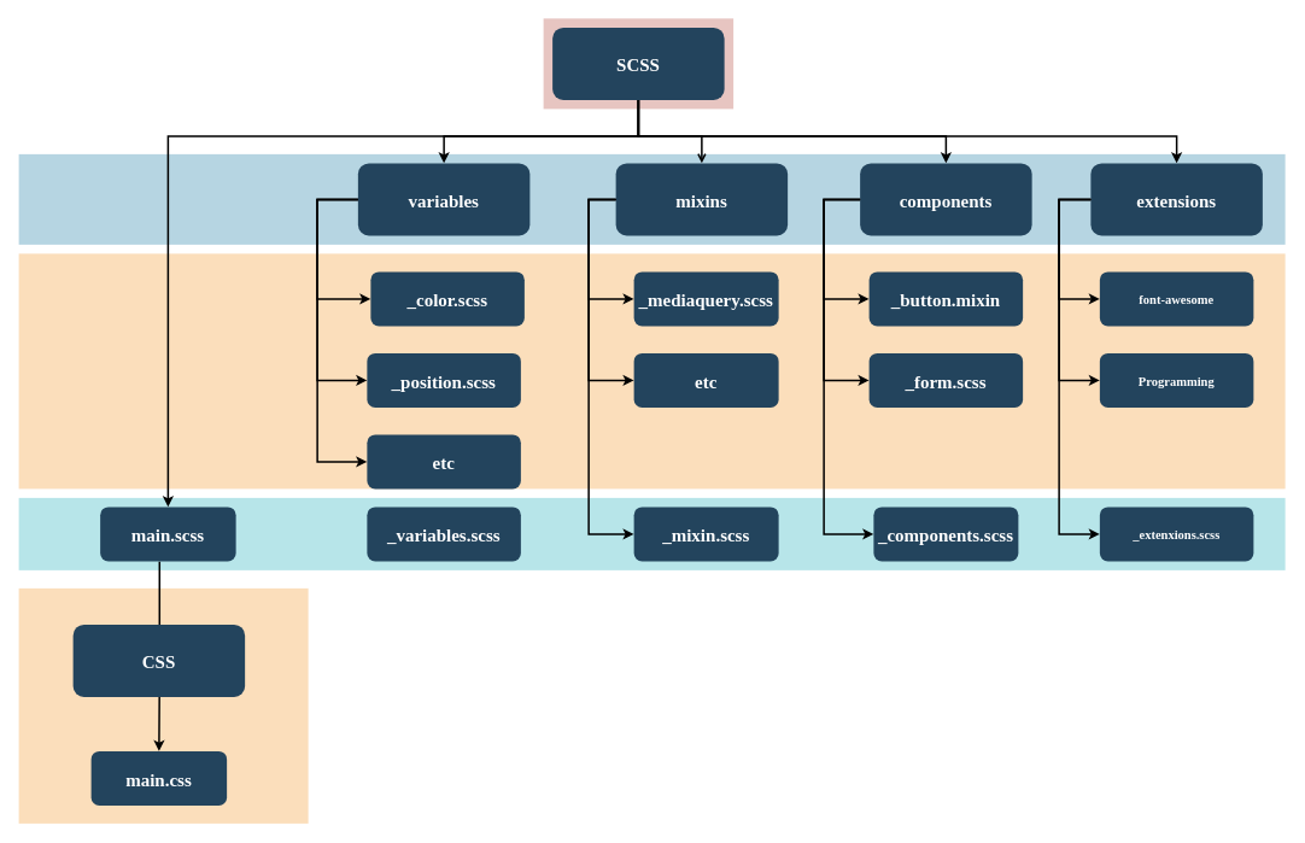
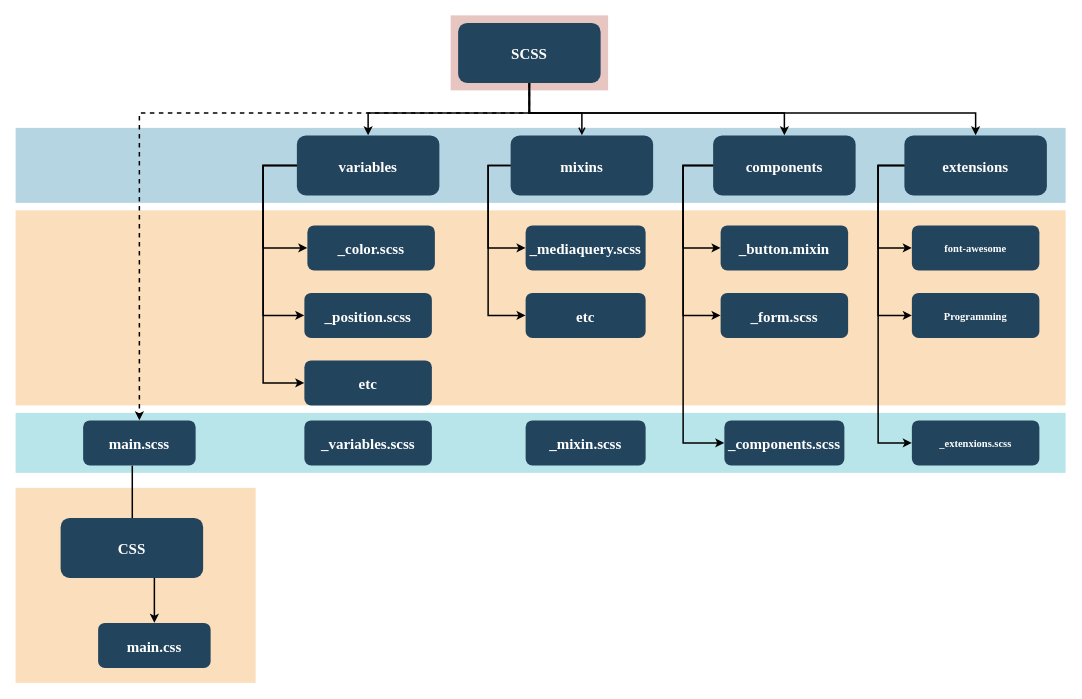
  <mxCell id="0" />
  <mxCell id="1" parent="0" />
  <mxCell id="2" value="" style="fillColor=#AE4132;strokeColor=none;opacity=30;" vertex="1" parent="1"><mxGeometry x="600" y="20" width="210" height="100.0" as="geometry" /></mxCell>
  <mxCell id="3" value="" style="fillColor=#10739E;strokeColor=none;opacity=30;" vertex="1" parent="1"><mxGeometry x="20" y="170" width="1400" height="100" as="geometry" /></mxCell>
  <mxCell id="4" value="" style="fillColor=#F2931E;strokeColor=none;opacity=30;" vertex="1" parent="1"><mxGeometry x="20" y="280" width="1400" height="260" as="geometry" /></mxCell>
  <mxCell id="5" value="" style="fillColor=#12AAB5;strokeColor=none;opacity=30;" vertex="1" parent="1"><mxGeometry x="20" y="550" width="1400" height="80" as="geometry" /></mxCell>
  <mxCell id="6" value="SCSS" style="rounded=1;fillColor=#23445D;gradientColor=none;strokeColor=none;fontColor=#FFFFFF;fontStyle=1;fontFamily=Tahoma;fontSize=20;" vertex="1" parent="1"><mxGeometry x="610" y="30" width="190" height="80" as="geometry" /></mxCell>
  <mxCell id="7" value="" style="edgeStyle=elbowEdgeStyle;elbow=vertical;strokeWidth=2;rounded=0" edge="1" parent="1" source="6" target="28"><mxGeometry x="320" y="60.0" width="100" height="100" as="geometry"><mxPoint x="260" y="160" as="sourcePoint" /><mxPoint x="360" y="60" as="targetPoint" /><Array as="points"><mxPoint x="960" y="150" /></Array></mxGeometry></mxCell>
  <mxCell id="8" value="" style="edgeStyle=elbowEdgeStyle;elbow=vertical;strokeWidth=2;rounded=0;entryX=0.5;entryY=0;entryDx=0;entryDy=0;exitX=0.5;exitY=1;exitDx=0;exitDy=0;endArrow=open;" edge="1" parent="1" source="6" target="12"><mxGeometry x="330" y="70.0" width="100" height="100" as="geometry"><mxPoint x="785" y="120" as="sourcePoint" /><mxPoint x="1390" y="190" as="targetPoint" /><Array as="points"><mxPoint x="740" y="150" /><mxPoint x="775" y="180" /></Array></mxGeometry></mxCell>
  <mxCell id="9" value="" style="edgeStyle=elbowEdgeStyle;elbow=vertical;strokeWidth=2;rounded=0" edge="1" parent="1" source="6" target="36"><mxGeometry x="-40" y="-20.0" width="100" height="100" as="geometry"><mxPoint x="-100" y="80" as="sourcePoint" /><mxPoint x="0" y="-20" as="targetPoint" /><Array as="points"><mxPoint x="590" y="150" /></Array></mxGeometry></mxCell>
  <mxCell id="10" value="" style="edgeStyle=elbowEdgeStyle;elbow=vertical;strokeWidth=2;rounded=0;exitX=0.5;exitY=1;exitDx=0;exitDy=0;entryX=0.5;entryY=0;entryDx=0;entryDy=0;" edge="1" parent="1" source="6" target="20"><mxGeometry x="-30" y="-10.0" width="100" height="100" as="geometry"><mxPoint x="775" y="270" as="sourcePoint" /><mxPoint x="975" y="310" as="targetPoint" /><Array as="points"><mxPoint x="860" y="150" /></Array></mxGeometry></mxCell>
  <mxCell id="11" value="" style="group" vertex="1" connectable="0" parent="1"><mxGeometry x="650" y="180" width="220.0" height="450" as="geometry" /></mxCell>
  <mxCell id="12" value="mixins" style="rounded=1;fillColor=#23445D;gradientColor=none;strokeColor=none;fontColor=#FFFFFF;fontStyle=1;fontFamily=Tahoma;fontSize=20;" vertex="1" parent="11"><mxGeometry x="30.0" width="190" height="80" as="geometry" /></mxCell>
  <mxCell id="13" value="_mixin.scss" style="rounded=1;fillColor=#23445D;gradientColor=none;strokeColor=none;fontColor=#FFFFFF;fontStyle=1;fontFamily=Tahoma;fontSize=20;" vertex="1" parent="11"><mxGeometry x="50" y="380" width="160" height="60" as="geometry" /></mxCell>
  <mxCell id="14" value="_mediaquery.scss" style="rounded=1;fillColor=#23445D;gradientColor=none;strokeColor=none;fontColor=#FFFFFF;fontStyle=1;fontFamily=Tahoma;fontSize=20;" vertex="1" parent="11"><mxGeometry x="50" y="120.0" width="160" height="60" as="geometry" /></mxCell>
  <mxCell id="15" value="etc" style="rounded=1;fillColor=#23445D;gradientColor=none;strokeColor=none;fontColor=#FFFFFF;fontStyle=1;fontFamily=Tahoma;fontSize=20;" vertex="1" parent="11"><mxGeometry x="50" y="210.0" width="160" height="60" as="geometry" /></mxCell>
- <mxCell id="16" value="" style="edgeStyle=elbowEdgeStyle;elbow=vertical;strokeWidth=2;rounded=0;exitX=0;exitY=0.5;exitDx=0;exitDy=0;entryX=0;entryY=0.5;entryDx=0;entryDy=0;" edge="1" parent="11" source="12" target="13"><mxGeometry x="-550" y="-200" width="100" height="100" as="geometry"><mxPoint x="-550" y="-100" as="sourcePoint" /><mxPoint x="-450" y="-200" as="targetPoint" /><Array as="points"><mxPoint y="320" /><mxPoint x="30" y="420" /><mxPoint x="5" y="150.0" /><mxPoint x="20" y="410" /></Array></mxGeometry></mxCell>
  <mxCell id="17" value="" style="edgeStyle=elbowEdgeStyle;elbow=horizontal;strokeWidth=2;rounded=0;exitX=0;exitY=0.5;exitDx=0;exitDy=0;entryX=0;entryY=0.5;entryDx=0;entryDy=0;" edge="1" parent="11" source="12" target="14"><mxGeometry x="-40" y="-20.0" width="100" height="100" as="geometry"><mxPoint x="-40" y="80.0" as="sourcePoint" /><mxPoint x="60" y="-20.0" as="targetPoint" /><Array as="points"><mxPoint y="120" /><mxPoint x="515" y="320" /><mxPoint x="520" y="340" /><mxPoint x="540" y="360" /></Array></mxGeometry></mxCell>
  <mxCell id="18" value="" style="edgeStyle=elbowEdgeStyle;elbow=horizontal;strokeWidth=2;rounded=0;entryX=0;entryY=0.5;entryDx=0;entryDy=0;exitX=0;exitY=0.5;exitDx=0;exitDy=0;" edge="1" parent="11" source="12" target="15"><mxGeometry x="-40" y="-20.0" width="100" height="100" as="geometry"><mxPoint x="-40" y="80.0" as="sourcePoint" /><mxPoint x="60" y="-20.0" as="targetPoint" /><Array as="points"><mxPoint y="140" /></Array></mxGeometry></mxCell>
  <mxCell id="19" value="" style="group" vertex="1" connectable="0" parent="1"><mxGeometry x="910" y="180" width="230" height="450" as="geometry" /></mxCell>
  <mxCell id="20" value="components" style="rounded=1;fillColor=#23445D;gradientColor=none;strokeColor=none;fontColor=#FFFFFF;fontStyle=1;fontFamily=Tahoma;fontSize=20;" vertex="1" parent="19"><mxGeometry x="40" width="190" height="80" as="geometry" /></mxCell>
  <mxCell id="21" value="_components.scss" style="rounded=1;fillColor=#23445D;gradientColor=none;strokeColor=none;fontColor=#FFFFFF;fontStyle=1;fontFamily=Tahoma;fontSize=20;" vertex="1" parent="19"><mxGeometry x="55" y="380" width="160" height="60" as="geometry" /></mxCell>
  <mxCell id="22" value="_button.mixin" style="rounded=1;fillColor=#23445D;gradientColor=none;strokeColor=none;fontColor=#FFFFFF;fontStyle=1;fontFamily=Tahoma;fontSize=20;" vertex="1" parent="19"><mxGeometry x="50" y="120.0" width="170" height="60" as="geometry" /></mxCell>
  <mxCell id="23" value="_form.scss" style="rounded=1;fillColor=#23445D;gradientColor=none;strokeColor=none;fontColor=#FFFFFF;fontStyle=1;fontFamily=Tahoma;fontSize=20;" vertex="1" parent="19"><mxGeometry x="50" y="210.0" width="170" height="60" as="geometry" /></mxCell>
  <mxCell id="24" value="" style="edgeStyle=elbowEdgeStyle;elbow=horizontal;strokeWidth=2;rounded=0;exitX=0;exitY=0.5;exitDx=0;exitDy=0;entryX=0;entryY=0.5;entryDx=0;entryDy=0;" edge="1" parent="19" source="20" target="22"><mxGeometry x="-840" y="-200" width="100" height="100" as="geometry"><mxPoint x="-840" y="-100" as="sourcePoint" /><mxPoint x="-740" y="-200" as="targetPoint" /><Array as="points"><mxPoint y="120.0" /><mxPoint x="25" y="170.0" /><mxPoint x="140" y="200.0" /></Array></mxGeometry></mxCell>
  <mxCell id="25" value="" style="edgeStyle=elbowEdgeStyle;elbow=horizontal;strokeWidth=2;rounded=0;exitX=0;exitY=0.5;exitDx=0;exitDy=0;entryX=0;entryY=0.5;entryDx=0;entryDy=0;" edge="1" parent="19" source="20" target="23"><mxGeometry x="-840" y="-200" width="100" height="100" as="geometry"><mxPoint x="-840" y="-100" as="sourcePoint" /><mxPoint x="-740" y="-200" as="targetPoint" /><Array as="points"><mxPoint y="120.0" /><mxPoint x="25" y="170.0" /><mxPoint x="140" y="250.0" /></Array></mxGeometry></mxCell>
  <mxCell id="26" value="" style="edgeStyle=elbowEdgeStyle;elbow=vertical;strokeWidth=2;rounded=0;entryX=0;entryY=0.5;entryDx=0;entryDy=0;exitX=0;exitY=0.5;exitDx=0;exitDy=0;" edge="1" parent="19" source="20" target="21"><mxGeometry x="-840" y="-200" width="100" height="100" as="geometry"><mxPoint x="-840" y="-100" as="sourcePoint" /><mxPoint x="-740" y="-200" as="targetPoint" /><Array as="points"><mxPoint y="290" /><mxPoint x="40" y="420" /></Array></mxGeometry></mxCell>
  <mxCell id="27" value="" style="group" vertex="1" connectable="0" parent="1"><mxGeometry x="1170" y="180" width="225.0" height="450" as="geometry" /></mxCell>
  <mxCell id="28" value="extensions" style="rounded=1;fillColor=#23445D;gradientColor=none;strokeColor=none;fontColor=#FFFFFF;fontStyle=1;fontFamily=Tahoma;fontSize=20;" vertex="1" parent="27"><mxGeometry x="35.0" width="190" height="80" as="geometry" /></mxCell>
  <mxCell id="29" value="_extenxions.scss" style="rounded=1;fillColor=#23445D;gradientColor=none;strokeColor=none;fontColor=#FFFFFF;fontStyle=1;fontFamily=Tahoma;fontSize=14" vertex="1" parent="27"><mxGeometry x="45" y="380" width="170" height="60" as="geometry" /></mxCell>
  <mxCell id="30" value="Programming" style="rounded=1;fillColor=#23445D;gradientColor=none;strokeColor=none;fontColor=#FFFFFF;fontStyle=1;fontFamily=Tahoma;fontSize=14" vertex="1" parent="27"><mxGeometry x="45" y="210.0" width="170" height="60" as="geometry" /></mxCell>
  <mxCell id="31" value="font-awesome" style="rounded=1;fillColor=#23445D;gradientColor=none;strokeColor=none;fontColor=#FFFFFF;fontStyle=1;fontFamily=Tahoma;fontSize=14" vertex="1" parent="27"><mxGeometry x="45" y="120.0" width="170" height="60" as="geometry" /></mxCell>
  <mxCell id="32" value="" style="edgeStyle=elbowEdgeStyle;elbow=horizontal;strokeWidth=2;rounded=0;exitX=0;exitY=0.5;exitDx=0;exitDy=0;entryX=0;entryY=0.5;entryDx=0;entryDy=0;" edge="1" parent="27" source="28" target="30"><mxGeometry x="-1225" y="-200" width="100" height="100" as="geometry"><mxPoint x="-1225" y="-100" as="sourcePoint" /><mxPoint x="-1125" y="-200" as="targetPoint" /><Array as="points"><mxPoint y="150.0" /><mxPoint x="165" y="200.0" /></Array></mxGeometry></mxCell>
  <mxCell id="33" value="" style="edgeStyle=elbowEdgeStyle;elbow=horizontal;strokeWidth=2;rounded=0;exitX=0;exitY=0.5;exitDx=0;exitDy=0;entryX=0;entryY=0.5;entryDx=0;entryDy=0;" edge="1" parent="27" source="28" target="31"><mxGeometry x="-1225" y="-200" width="100" height="100" as="geometry"><mxPoint x="-1225" y="-100" as="sourcePoint" /><mxPoint x="-1125" y="-200" as="targetPoint" /><Array as="points"><mxPoint y="170.0" /><mxPoint y="220.0" /><mxPoint x="165" y="260" /></Array></mxGeometry></mxCell>
  <mxCell id="34" value="" style="edgeStyle=elbowEdgeStyle;elbow=vertical;strokeWidth=2;rounded=0;entryX=0;entryY=0.5;entryDx=0;entryDy=0;" edge="1" parent="27" source="28" target="29"><mxGeometry x="-1225" y="-200" width="100" height="100" as="geometry"><mxPoint x="-1225" y="-100" as="sourcePoint" /><mxPoint x="-1125" y="-200" as="targetPoint" /><Array as="points"><mxPoint y="420" /></Array></mxGeometry></mxCell>
  <mxCell id="35" value="" style="group" vertex="1" connectable="0" parent="1"><mxGeometry x="350" y="180" width="235" height="450" as="geometry" /></mxCell>
  <mxCell id="36" value="variables" style="rounded=1;fillColor=#23445D;gradientColor=none;strokeColor=none;fontColor=#FFFFFF;fontStyle=1;fontFamily=Tahoma;fontSize=20;" vertex="1" parent="35"><mxGeometry x="45" width="190" height="80" as="geometry" /></mxCell>
  <mxCell id="37" value="_color.scss" style="rounded=1;fillColor=#23445D;gradientColor=none;strokeColor=none;fontColor=#FFFFFF;fontStyle=1;fontFamily=Tahoma;fontSize=20;" vertex="1" parent="35"><mxGeometry x="59" y="120.0" width="170" height="60" as="geometry" /></mxCell>
  <mxCell id="38" value="_position.scss" style="rounded=1;fillColor=#23445D;gradientColor=none;strokeColor=none;fontColor=#FFFFFF;fontStyle=1;fontFamily=Tahoma;fontSize=20;" vertex="1" parent="35"><mxGeometry x="55" y="210.0" width="170" height="60" as="geometry" /></mxCell>
  <mxCell id="39" value="etc" style="rounded=1;fillColor=#23445D;gradientColor=none;strokeColor=none;fontColor=#FFFFFF;fontStyle=1;fontFamily=Tahoma;fontSize=20;" vertex="1" parent="35"><mxGeometry x="55" y="300" width="170" height="60" as="geometry" /></mxCell>
  <mxCell id="40" value="_variables.scss" style="rounded=1;fillColor=#23445D;gradientColor=none;strokeColor=none;fontColor=#FFFFFF;fontStyle=1;fontFamily=Tahoma;fontSize=20;" vertex="1" parent="35"><mxGeometry x="55" y="380" width="170" height="60" as="geometry" /></mxCell>
  <mxCell id="41" value="" style="edgeStyle=elbowEdgeStyle;elbow=horizontal;strokeWidth=2;rounded=0" edge="1" parent="35" source="36" target="37"><mxGeometry x="-225" y="-200" width="100" height="100" as="geometry"><mxPoint x="-225" y="-100" as="sourcePoint" /><mxPoint x="-125" y="-200" as="targetPoint" /><Array as="points"><mxPoint y="100.0" /></Array></mxGeometry></mxCell>
  <mxCell id="42" value="" style="edgeStyle=elbowEdgeStyle;elbow=horizontal;strokeWidth=2;rounded=0" edge="1" parent="35" source="36" target="38"><mxGeometry x="-225" y="-200" width="100" height="100" as="geometry"><mxPoint x="-225" y="-100" as="sourcePoint" /><mxPoint x="-125" y="-200" as="targetPoint" /><Array as="points"><mxPoint y="140.0" /></Array></mxGeometry></mxCell>
  <mxCell id="43" value="" style="edgeStyle=elbowEdgeStyle;elbow=horizontal;strokeWidth=2;rounded=0" edge="1" parent="35" source="36" target="39"><mxGeometry x="-225" y="-200" width="100" height="100" as="geometry"><mxPoint x="-225" y="-100" as="sourcePoint" /><mxPoint x="-125" y="-200" as="targetPoint" /><Array as="points"><mxPoint y="190.0" /></Array></mxGeometry></mxCell>
  <mxCell id="44" value="main.scss" style="rounded=1;fillColor=#23445D;gradientColor=none;strokeColor=none;fontColor=#FFFFFF;fontStyle=1;fontFamily=Tahoma;fontSize=20;" vertex="1" parent="1"><mxGeometry x="110" y="560" width="150" height="60" as="geometry" /></mxCell>
- <mxCell id="45" value="" style="edgeStyle=elbowEdgeStyle;elbow=vertical;strokeWidth=2;rounded=0;entryX=0.5;entryY=0;entryDx=0;entryDy=0;exitX=0.5;exitY=1;exitDx=0;exitDy=0;" edge="1" parent="1" source="6" target="44"><mxGeometry x="-30" y="-10.0" width="100" height="100" as="geometry"><mxPoint x="700" y="110" as="sourcePoint" /><mxPoint x="500" y="190" as="targetPoint" /><Array as="points"><mxPoint x="440" y="150" /><mxPoint x="690" y="140" /><mxPoint x="690" y="150" /><mxPoint x="690" y="140" /><mxPoint x="310" y="140" /></Array></mxGeometry></mxCell>
+ <mxCell id="45" value="" style="edgeStyle=elbowEdgeStyle;elbow=vertical;strokeWidth=2;rounded=0;entryX=0.5;entryY=0;entryDx=0;entryDy=0;exitX=0.5;exitY=1;exitDx=0;exitDy=0;dashed=1;" edge="1" parent="1" source="6" target="44"><mxGeometry x="-30" y="-10.0" width="100" height="100" as="geometry"><mxPoint x="700" y="110" as="sourcePoint" /><mxPoint x="500" y="190" as="targetPoint" /><Array as="points"><mxPoint x="440" y="150" /><mxPoint x="690" y="140" /><mxPoint x="690" y="150" /><mxPoint x="690" y="140" /><mxPoint x="310" y="140" /></Array></mxGeometry></mxCell>
  <mxCell id="46" value="" style="fillColor=#F2931E;strokeColor=none;opacity=30;" vertex="1" parent="1"><mxGeometry x="20" y="650" width="320" height="260" as="geometry" /></mxCell>
- <mxCell id="47" value="main.css" style="rounded=1;fillColor=#23445D;gradientColor=none;strokeColor=none;fontColor=#FFFFFF;fontStyle=1;fontFamily=Tahoma;fontSize=20;" vertex="1" parent="1"><mxGeometry x="100" y="830" width="150" height="60" as="geometry" /></mxCell>
+ <mxCell id="47" value="main.css" style="rounded=1;fillColor=#23445D;gradientColor=none;strokeColor=none;fontColor=#FFFFFF;fontStyle=1;fontFamily=Tahoma;fontSize=20;" vertex="1" parent="1"><mxGeometry x="130" y="830" width="150" height="60" as="geometry" /></mxCell>
  <mxCell id="48" value="" style="edgeStyle=elbowEdgeStyle;elbow=vertical;strokeWidth=2;rounded=0;entryX=0.5;entryY=0;entryDx=0;entryDy=0;exitX=0.437;exitY=1.007;exitDx=0;exitDy=0;exitPerimeter=0;" edge="1" parent="1" source="44" target="47"><mxGeometry x="-20" y="-2.842e-14" width="100" height="100" as="geometry"><mxPoint x="715" y="120" as="sourcePoint" /><mxPoint x="195" y="570" as="targetPoint" /><Array as="points"><mxPoint x="210" y="750" /><mxPoint x="380" y="770" /><mxPoint x="700" y="150" /><mxPoint x="700" y="160" /><mxPoint x="700" y="150" /><mxPoint x="320" y="150" /></Array></mxGeometry></mxCell>
  <mxCell id="49" value="CSS" style="rounded=1;fillColor=#23445D;gradientColor=none;strokeColor=none;fontColor=#FFFFFF;fontStyle=1;fontFamily=Tahoma;fontSize=20;" vertex="1" parent="1"><mxGeometry x="80" y="690" width="190" height="80" as="geometry" /></mxCell>
